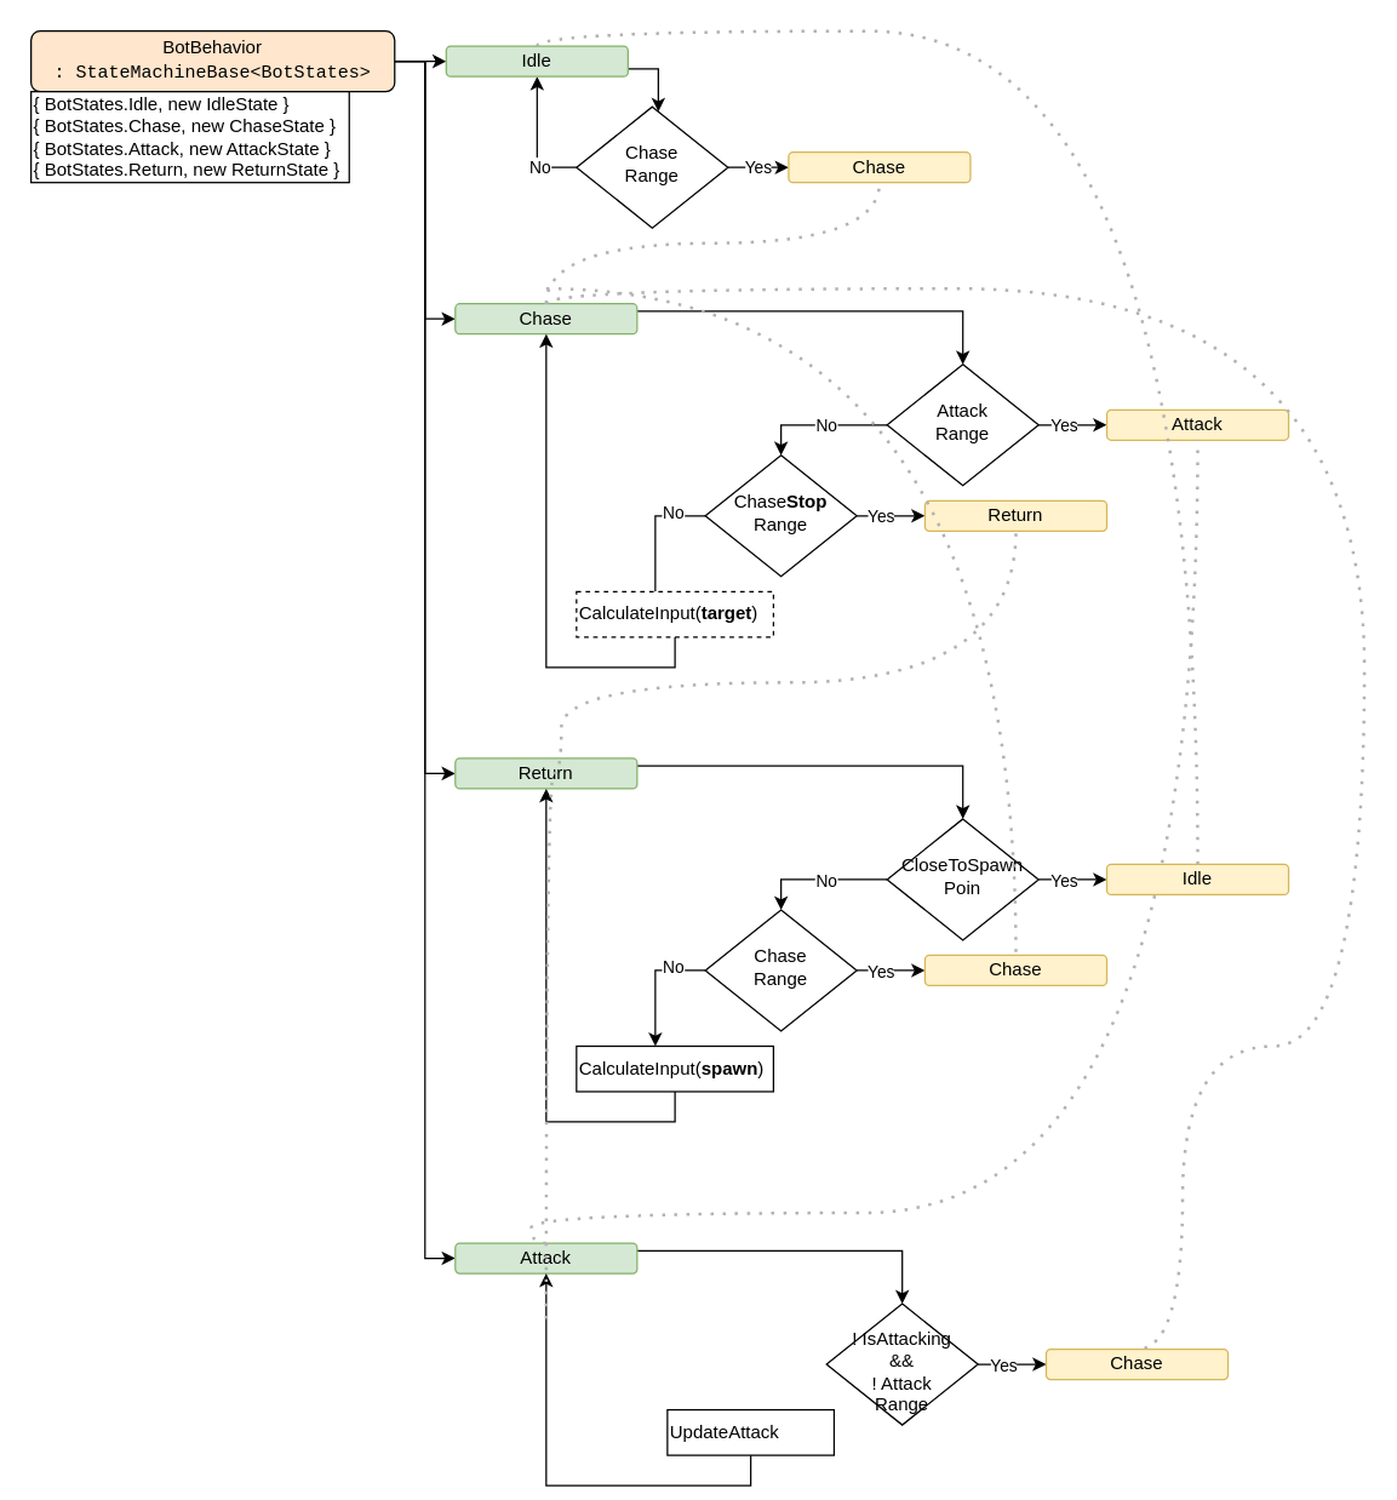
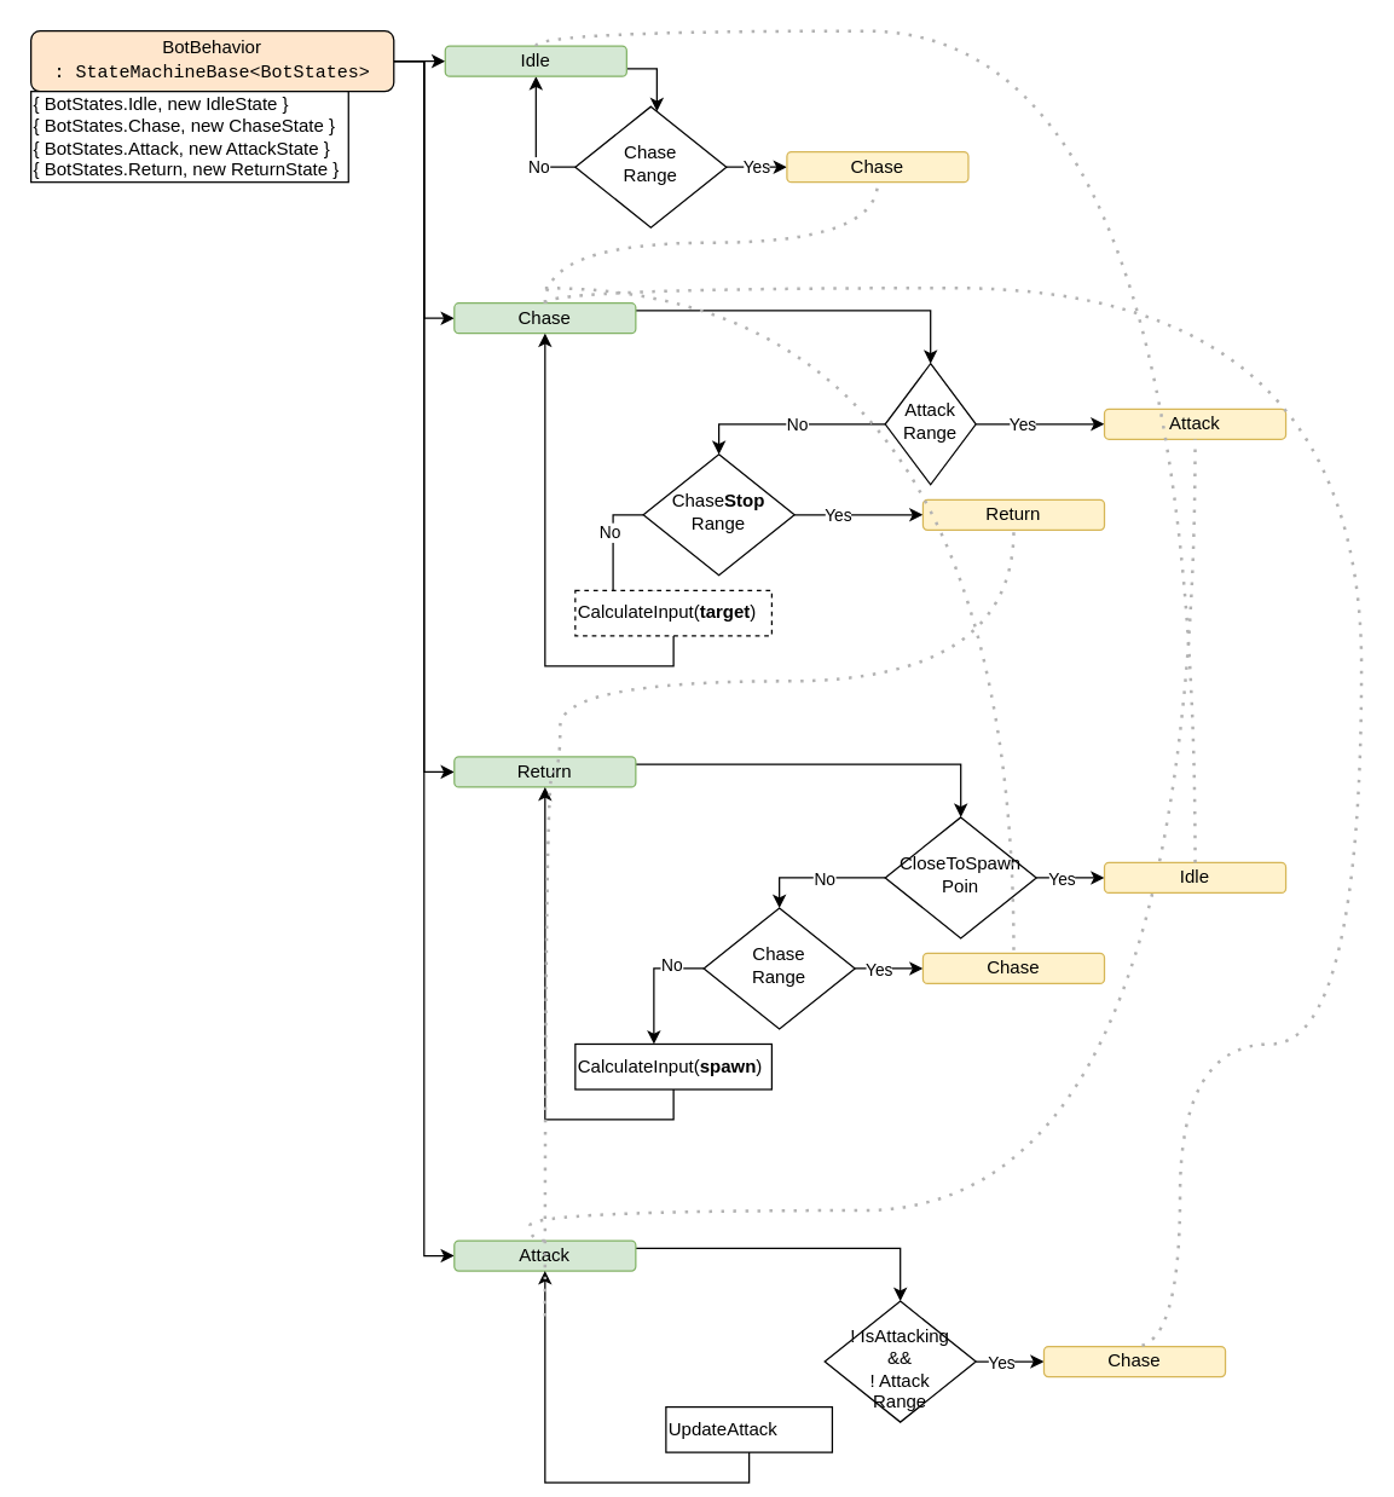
  <mxCell id="0" />
  <mxCell id="1" parent="0" />
  <mxCell id="2" value="" style="edgeStyle=orthogonalEdgeStyle;rounded=0;orthogonalLoop=1;jettySize=auto;html=1;" edge="1" parent="1" source="6" target="12"><mxGeometry relative="1" as="geometry" /></mxCell>
  <mxCell id="3" style="edgeStyle=orthogonalEdgeStyle;rounded=0;orthogonalLoop=1;jettySize=auto;html=1;entryX=0;entryY=0.5;entryDx=0;entryDy=0;" edge="1" parent="1" source="6" target="16"><mxGeometry relative="1" as="geometry" /></mxCell>
  <mxCell id="4" style="edgeStyle=orthogonalEdgeStyle;rounded=0;orthogonalLoop=1;jettySize=auto;html=1;entryX=0;entryY=0.5;entryDx=0;entryDy=0;" edge="1" parent="1" source="6" target="33"><mxGeometry relative="1" as="geometry" /></mxCell>
  <mxCell id="5" style="edgeStyle=orthogonalEdgeStyle;rounded=0;orthogonalLoop=1;jettySize=auto;html=1;entryX=0;entryY=0.5;entryDx=0;entryDy=0;" edge="1" parent="1" source="6" target="43"><mxGeometry relative="1" as="geometry" /></mxCell>
  <mxCell id="6" value="BotBehavior&lt;br&gt;&lt;div style=&quot;font-family: Menlo, Monaco, &amp;quot;Courier New&amp;quot;, monospace; line-height: 18px; white-space: pre;&quot;&gt;: StateMachineBase&amp;lt;BotStates&amp;gt;&lt;/div&gt;" style="rounded=1;whiteSpace=wrap;html=1;fontSize=12;glass=0;strokeWidth=1;shadow=0;fillColor=#ffe6cc;" parent="1" vertex="1"><mxGeometry x="20" y="20" width="240" height="40" as="geometry" /></mxCell>
  <mxCell id="7" style="edgeStyle=orthogonalEdgeStyle;rounded=0;orthogonalLoop=1;jettySize=auto;html=1;entryX=0.5;entryY=1;entryDx=0;entryDy=0;exitX=0;exitY=0.5;exitDx=0;exitDy=0;" edge="1" parent="1" source="10" target="12"><mxGeometry relative="1" as="geometry" /></mxCell>
  <mxCell id="8" value="No" style="edgeLabel;html=1;align=center;verticalAlign=middle;resizable=0;points=[];" vertex="1" connectable="0" parent="7"><mxGeometry x="-0.415" y="-1" relative="1" as="geometry"><mxPoint as="offset" /></mxGeometry></mxCell>
  <mxCell id="9" value="Yes" style="edgeStyle=orthogonalEdgeStyle;rounded=0;orthogonalLoop=1;jettySize=auto;html=1;entryX=0;entryY=0.5;entryDx=0;entryDy=0;" edge="1" parent="1" source="10" target="14"><mxGeometry relative="1" as="geometry" /></mxCell>
  <mxCell id="10" value="Chase&lt;div&gt;Range&lt;/div&gt;" style="rhombus;whiteSpace=wrap;html=1;shadow=0;fontFamily=Helvetica;fontSize=12;align=center;strokeWidth=1;spacing=6;spacingTop=-4;" parent="1" vertex="1"><mxGeometry x="380" y="70" width="100" height="80" as="geometry" /></mxCell>
  <mxCell id="11" style="edgeStyle=orthogonalEdgeStyle;rounded=0;orthogonalLoop=1;jettySize=auto;html=1;exitX=1;exitY=0.75;exitDx=0;exitDy=0;" edge="1" parent="1" source="12" target="10"><mxGeometry relative="1" as="geometry"><Array as="points"><mxPoint x="434" y="45" /></Array></mxGeometry></mxCell>
  <mxCell id="12" value="&lt;div&gt;Idle&lt;/div&gt;" style="rounded=1;whiteSpace=wrap;html=1;glass=0;strokeWidth=1;shadow=0;fillColor=#d5e8d4;strokeColor=#82b366;" vertex="1" parent="1"><mxGeometry x="294" y="30" width="120" height="20" as="geometry" /></mxCell>
  <mxCell id="13" value="&lt;div&gt;{ BotStates.Idle, new IdleState }&lt;/div&gt;&lt;div&gt;{ BotStates.Chase, new ChaseState }&lt;/div&gt;&lt;div&gt;{ BotStates.Attack, new AttackState }&lt;/div&gt;&lt;div style=&quot;&quot;&gt;{ BotStates.Return, new ReturnState }&lt;/div&gt;" style="rounded=0;whiteSpace=wrap;html=1;align=left;" vertex="1" parent="1"><mxGeometry x="20" y="60" width="210" height="60" as="geometry" /></mxCell>
  <mxCell id="14" value="&lt;div&gt;Chase&lt;/div&gt;" style="rounded=1;whiteSpace=wrap;html=1;glass=0;strokeWidth=1;shadow=0;fillColor=#fff2cc;strokeColor=#d6b656;" vertex="1" parent="1"><mxGeometry x="520" y="100" width="120" height="20" as="geometry" /></mxCell>
  <mxCell id="15" style="edgeStyle=orthogonalEdgeStyle;rounded=0;orthogonalLoop=1;jettySize=auto;html=1;entryX=0.5;entryY=0;entryDx=0;entryDy=0;exitX=1;exitY=0.25;exitDx=0;exitDy=0;" edge="1" parent="1" source="16" target="21"><mxGeometry relative="1" as="geometry" /></mxCell>
  <mxCell id="16" value="&lt;div&gt;Chase&lt;/div&gt;" style="rounded=1;whiteSpace=wrap;html=1;glass=0;strokeWidth=1;shadow=0;fillColor=#d5e8d4;strokeColor=#82b366;" vertex="1" parent="1"><mxGeometry x="300" y="200" width="120" height="20" as="geometry" /></mxCell>
  <mxCell id="17" value="" style="edgeStyle=orthogonalEdgeStyle;rounded=0;orthogonalLoop=1;jettySize=auto;html=1;exitX=0;exitY=0.5;exitDx=0;exitDy=0;entryX=0.5;entryY=0;entryDx=0;entryDy=0;" edge="1" parent="1" source="21" target="26"><mxGeometry relative="1" as="geometry"><mxPoint x="565" y="280" as="sourcePoint" /></mxGeometry></mxCell>
  <mxCell id="18" value="No" style="edgeLabel;html=1;align=center;verticalAlign=middle;resizable=0;points=[];" vertex="1" connectable="0" parent="17"><mxGeometry x="-0.086" relative="1" as="geometry"><mxPoint as="offset" /></mxGeometry></mxCell>
  <mxCell id="19" style="edgeStyle=orthogonalEdgeStyle;rounded=0;orthogonalLoop=1;jettySize=auto;html=1;" edge="1" parent="1" source="21" target="30"><mxGeometry relative="1" as="geometry"><mxPoint x="750" y="280" as="targetPoint" /></mxGeometry></mxCell>
  <mxCell id="20" value="Yes" style="edgeLabel;html=1;align=center;verticalAlign=middle;resizable=0;points=[];" vertex="1" connectable="0" parent="19"><mxGeometry x="-0.289" relative="1" as="geometry"><mxPoint as="offset" /></mxGeometry></mxCell>
- <mxCell id="21" value="Attack&lt;div&gt;Range&lt;/div&gt;" style="rhombus;whiteSpace=wrap;html=1;shadow=0;fontFamily=Helvetica;fontSize=12;align=center;strokeWidth=1;spacing=6;spacingTop=-4;" vertex="1" parent="1"><mxGeometry x="585" y="240" width="100" height="80" as="geometry" /></mxCell>
+ <mxCell id="21" value="Attack&lt;div&gt;Range&lt;/div&gt;" style="rhombus;whiteSpace=wrap;html=1;shadow=0;fontFamily=Helvetica;fontSize=12;align=center;strokeWidth=1;spacing=6;spacingTop=-4;" vertex="1" parent="1"><mxGeometry x="585" y="240" width="60" height="80" as="geometry" /></mxCell>
  <mxCell id="22" style="edgeStyle=orthogonalEdgeStyle;rounded=0;orthogonalLoop=1;jettySize=auto;html=1;exitX=0;exitY=0.5;exitDx=0;exitDy=0;entryX=0.4;entryY=0;entryDx=0;entryDy=0;entryPerimeter=0;endArrow=none;" edge="1" parent="1" source="26" target="28"><mxGeometry relative="1" as="geometry"><mxPoint x="420" y="360" as="targetPoint" /></mxGeometry></mxCell>
  <mxCell id="23" value="No" style="edgeLabel;html=1;align=center;verticalAlign=middle;resizable=0;points=[];" vertex="1" connectable="0" parent="22"><mxGeometry x="-0.472" y="-3" relative="1" as="geometry"><mxPoint as="offset" /></mxGeometry></mxCell>
  <mxCell id="24" style="edgeStyle=orthogonalEdgeStyle;rounded=0;orthogonalLoop=1;jettySize=auto;html=1;entryX=0;entryY=0.5;entryDx=0;entryDy=0;" edge="1" parent="1" source="26" target="31"><mxGeometry relative="1" as="geometry" /></mxCell>
  <mxCell id="25" value="Yes" style="edgeLabel;html=1;align=center;verticalAlign=middle;resizable=0;points=[];" vertex="1" connectable="0" parent="24"><mxGeometry x="-0.333" relative="1" as="geometry"><mxPoint as="offset" /></mxGeometry></mxCell>
- <mxCell id="26" value="Chase&lt;b&gt;Stop&lt;/b&gt;&lt;br&gt;Range" style="rhombus;whiteSpace=wrap;html=1;shadow=0;fontFamily=Helvetica;fontSize=12;align=center;strokeWidth=1;spacing=6;spacingTop=-4;" vertex="1" parent="1"><mxGeometry x="465" y="300" width="100" height="80" as="geometry" /></mxCell>
+ <mxCell id="26" value="Chase&lt;b&gt;Stop&lt;/b&gt;&lt;br&gt;Range" style="rhombus;whiteSpace=wrap;html=1;shadow=0;fontFamily=Helvetica;fontSize=12;align=center;strokeWidth=1;spacing=6;spacingTop=-4;" vertex="1" parent="1"><mxGeometry x="425" y="300" width="100" height="80" as="geometry" /></mxCell>
  <mxCell id="27" style="edgeStyle=orthogonalEdgeStyle;rounded=0;orthogonalLoop=1;jettySize=auto;html=1;entryX=0.5;entryY=1;entryDx=0;entryDy=0;exitX=0.5;exitY=1;exitDx=0;exitDy=0;" edge="1" parent="1" source="28" target="16"><mxGeometry relative="1" as="geometry" /></mxCell>
  <mxCell id="28" value="&lt;div&gt;CalculateInput(&lt;b&gt;target&lt;/b&gt;)&lt;/div&gt;" style="rounded=0;whiteSpace=wrap;html=1;align=left;dashed=1;" vertex="1" parent="1"><mxGeometry x="380" y="390" width="130" height="30" as="geometry" /></mxCell>
  <mxCell id="29" value="" style="endArrow=none;dashed=1;html=1;dashPattern=1 3;strokeWidth=2;rounded=0;entryX=0.5;entryY=1;entryDx=0;entryDy=0;exitX=0.5;exitY=0;exitDx=0;exitDy=0;strokeColor=#B3B3B3;edgeStyle=orthogonalEdgeStyle;curved=1;" edge="1" parent="1" source="16" target="14"><mxGeometry width="50" height="50" relative="1" as="geometry"><mxPoint x="540" y="340" as="sourcePoint" /><mxPoint x="590" y="290" as="targetPoint" /></mxGeometry></mxCell>
  <mxCell id="30" value="Attack" style="rounded=1;whiteSpace=wrap;html=1;fillColor=#fff2cc;strokeColor=#d6b656;" vertex="1" parent="1"><mxGeometry x="730" y="270" width="120" height="20" as="geometry" /></mxCell>
  <mxCell id="31" value="Return" style="rounded=1;whiteSpace=wrap;html=1;fillColor=#fff2cc;strokeColor=#d6b656;" vertex="1" parent="1"><mxGeometry x="610" y="330" width="120" height="20" as="geometry" /></mxCell>
  <mxCell id="32" style="edgeStyle=orthogonalEdgeStyle;rounded=0;orthogonalLoop=1;jettySize=auto;html=1;entryX=0.5;entryY=0;entryDx=0;entryDy=0;exitX=1;exitY=0.25;exitDx=0;exitDy=0;" edge="1" source="33" target="36" parent="1"><mxGeometry relative="1" as="geometry" /></mxCell>
  <mxCell id="33" value="&lt;div&gt;Attack&lt;/div&gt;" style="rounded=1;whiteSpace=wrap;html=1;glass=0;strokeWidth=1;shadow=0;fillColor=#d5e8d4;strokeColor=#82b366;" vertex="1" parent="1"><mxGeometry x="300" y="820" width="120" height="20" as="geometry" /></mxCell>
  <mxCell id="34" style="edgeStyle=orthogonalEdgeStyle;rounded=0;orthogonalLoop=1;jettySize=auto;html=1;" edge="1" source="36" target="38" parent="1"><mxGeometry relative="1" as="geometry"><mxPoint x="690" y="900" as="targetPoint" /></mxGeometry></mxCell>
  <mxCell id="35" value="Yes" style="edgeLabel;html=1;align=center;verticalAlign=middle;resizable=0;points=[];" vertex="1" connectable="0" parent="34"><mxGeometry x="-0.289" relative="1" as="geometry"><mxPoint as="offset" /></mxGeometry></mxCell>
  <mxCell id="36" value="&lt;br&gt;! IsAttacking&lt;br&gt;&amp;amp;&amp;amp;&lt;br&gt;! Attack&lt;div&gt;Range&lt;/div&gt;" style="rhombus;whiteSpace=wrap;html=1;shadow=0;fontFamily=Helvetica;fontSize=12;align=center;strokeWidth=1;spacing=6;spacingTop=-4;" vertex="1" parent="1"><mxGeometry x="545" y="860" width="100" height="80" as="geometry" /></mxCell>
  <mxCell id="37" style="edgeStyle=orthogonalEdgeStyle;rounded=0;orthogonalLoop=1;jettySize=auto;html=1;entryX=0.5;entryY=1;entryDx=0;entryDy=0;exitX=0.5;exitY=1;exitDx=0;exitDy=0;" edge="1" source="40" target="33" parent="1"><mxGeometry relative="1" as="geometry"><mxPoint x="435" y="1040" as="sourcePoint" /></mxGeometry></mxCell>
  <mxCell id="38" value="Chase" style="rounded=1;whiteSpace=wrap;html=1;fillColor=#fff2cc;strokeColor=#d6b656;" vertex="1" parent="1"><mxGeometry x="690" y="890" width="120" height="20" as="geometry" /></mxCell>
  <mxCell id="39" value="" style="endArrow=none;dashed=1;html=1;dashPattern=1 3;strokeWidth=2;rounded=0;entryX=0.5;entryY=1;entryDx=0;entryDy=0;exitX=0.5;exitY=0;exitDx=0;exitDy=0;strokeColor=#B3B3B3;edgeStyle=orthogonalEdgeStyle;curved=1;" edge="1" parent="1" source="33" target="30"><mxGeometry width="50" height="50" relative="1" as="geometry"><mxPoint x="370" y="210" as="sourcePoint" /><mxPoint x="590" y="130" as="targetPoint" /><Array as="points"><mxPoint x="350" y="800" /><mxPoint x="790" y="800" /></Array></mxGeometry></mxCell>
  <mxCell id="40" value="&lt;div&gt;UpdateAttack&lt;/div&gt;" style="rounded=0;whiteSpace=wrap;html=1;align=left;" vertex="1" parent="1"><mxGeometry x="440" y="930" width="110" height="30" as="geometry" /></mxCell>
  <mxCell id="41" value="" style="endArrow=none;dashed=1;html=1;dashPattern=1 3;strokeWidth=2;rounded=0;entryX=0.5;entryY=0;entryDx=0;entryDy=0;exitX=0.5;exitY=0;exitDx=0;exitDy=0;strokeColor=#B3B3B3;edgeStyle=orthogonalEdgeStyle;curved=1;" edge="1" parent="1" source="16" target="38"><mxGeometry width="50" height="50" relative="1" as="geometry"><mxPoint x="370" y="510" as="sourcePoint" /><mxPoint x="800" y="300" as="targetPoint" /><Array as="points"><mxPoint x="360" y="190" /><mxPoint x="900" y="190" /><mxPoint x="900" y="690" /><mxPoint x="780" y="690" /></Array></mxGeometry></mxCell>
  <mxCell id="42" style="edgeStyle=orthogonalEdgeStyle;rounded=0;orthogonalLoop=1;jettySize=auto;html=1;entryX=0.5;entryY=0;entryDx=0;entryDy=0;exitX=1;exitY=0.25;exitDx=0;exitDy=0;" edge="1" source="43" target="48" parent="1"><mxGeometry relative="1" as="geometry" /></mxCell>
  <mxCell id="43" value="&lt;div&gt;Return&lt;/div&gt;" style="rounded=1;whiteSpace=wrap;html=1;glass=0;strokeWidth=1;shadow=0;fillColor=#d5e8d4;strokeColor=#82b366;" vertex="1" parent="1"><mxGeometry x="300" y="500" width="120" height="20" as="geometry" /></mxCell>
  <mxCell id="44" value="" style="edgeStyle=orthogonalEdgeStyle;rounded=0;orthogonalLoop=1;jettySize=auto;html=1;exitX=0;exitY=0.5;exitDx=0;exitDy=0;entryX=0.5;entryY=0;entryDx=0;entryDy=0;" edge="1" source="48" target="53" parent="1"><mxGeometry relative="1" as="geometry"><mxPoint x="565" y="580" as="sourcePoint" /></mxGeometry></mxCell>
  <mxCell id="45" value="No" style="edgeLabel;html=1;align=center;verticalAlign=middle;resizable=0;points=[];" vertex="1" connectable="0" parent="44"><mxGeometry x="-0.086" relative="1" as="geometry"><mxPoint as="offset" /></mxGeometry></mxCell>
  <mxCell id="46" style="edgeStyle=orthogonalEdgeStyle;rounded=0;orthogonalLoop=1;jettySize=auto;html=1;" edge="1" source="48" target="56" parent="1"><mxGeometry relative="1" as="geometry"><mxPoint x="750" y="580" as="targetPoint" /></mxGeometry></mxCell>
  <mxCell id="47" value="Yes" style="edgeLabel;html=1;align=center;verticalAlign=middle;resizable=0;points=[];" vertex="1" connectable="0" parent="46"><mxGeometry x="-0.289" relative="1" as="geometry"><mxPoint as="offset" /></mxGeometry></mxCell>
  <mxCell id="48" value="CloseToSpawn&lt;div&gt;Poin&lt;/div&gt;" style="rhombus;whiteSpace=wrap;html=1;shadow=0;fontFamily=Helvetica;fontSize=12;align=center;strokeWidth=1;spacing=6;spacingTop=-4;" vertex="1" parent="1"><mxGeometry x="585" y="540" width="100" height="80" as="geometry" /></mxCell>
  <mxCell id="49" style="edgeStyle=orthogonalEdgeStyle;rounded=0;orthogonalLoop=1;jettySize=auto;html=1;exitX=0;exitY=0.5;exitDx=0;exitDy=0;entryX=0.4;entryY=0;entryDx=0;entryDy=0;entryPerimeter=0;" edge="1" source="53" target="55" parent="1"><mxGeometry relative="1" as="geometry"><mxPoint x="420" y="660" as="targetPoint" /></mxGeometry></mxCell>
  <mxCell id="50" value="No" style="edgeLabel;html=1;align=center;verticalAlign=middle;resizable=0;points=[];" vertex="1" connectable="0" parent="49"><mxGeometry x="-0.472" y="-3" relative="1" as="geometry"><mxPoint as="offset" /></mxGeometry></mxCell>
  <mxCell id="51" style="edgeStyle=orthogonalEdgeStyle;rounded=0;orthogonalLoop=1;jettySize=auto;html=1;entryX=0;entryY=0.5;entryDx=0;entryDy=0;" edge="1" source="53" target="57" parent="1"><mxGeometry relative="1" as="geometry" /></mxCell>
  <mxCell id="52" value="Yes" style="edgeLabel;html=1;align=center;verticalAlign=middle;resizable=0;points=[];" vertex="1" connectable="0" parent="51"><mxGeometry x="-0.333" relative="1" as="geometry"><mxPoint as="offset" /></mxGeometry></mxCell>
  <mxCell id="53" value="Chase&lt;br&gt;Range" style="rhombus;whiteSpace=wrap;html=1;shadow=0;fontFamily=Helvetica;fontSize=12;align=center;strokeWidth=1;spacing=6;spacingTop=-4;" vertex="1" parent="1"><mxGeometry x="465" y="600" width="100" height="80" as="geometry" /></mxCell>
  <mxCell id="54" style="edgeStyle=orthogonalEdgeStyle;rounded=0;orthogonalLoop=1;jettySize=auto;html=1;entryX=0.5;entryY=1;entryDx=0;entryDy=0;exitX=0.5;exitY=1;exitDx=0;exitDy=0;" edge="1" source="55" target="43" parent="1"><mxGeometry relative="1" as="geometry" /></mxCell>
  <mxCell id="55" value="&lt;div&gt;CalculateInput(&lt;b&gt;spawn&lt;/b&gt;)&lt;/div&gt;" style="rounded=0;whiteSpace=wrap;html=1;align=left;" vertex="1" parent="1"><mxGeometry x="380" y="690" width="130" height="30" as="geometry" /></mxCell>
  <mxCell id="56" value="Idle" style="rounded=1;whiteSpace=wrap;html=1;fillColor=#fff2cc;strokeColor=#d6b656;" vertex="1" parent="1"><mxGeometry x="730" y="570" width="120" height="20" as="geometry" /></mxCell>
  <mxCell id="57" value="Chase" style="rounded=1;whiteSpace=wrap;html=1;fillColor=#fff2cc;strokeColor=#d6b656;" vertex="1" parent="1"><mxGeometry x="610" y="630" width="120" height="20" as="geometry" /></mxCell>
  <mxCell id="58" value="" style="endArrow=none;dashed=1;html=1;dashPattern=1 3;strokeWidth=2;rounded=0;entryX=0.5;entryY=1;entryDx=0;entryDy=0;exitX=0.5;exitY=0;exitDx=0;exitDy=0;strokeColor=#B3B3B3;edgeStyle=orthogonalEdgeStyle;curved=1;" edge="1" parent="1" target="31"><mxGeometry width="50" height="50" relative="1" as="geometry"><mxPoint x="360" y="870" as="sourcePoint" /><mxPoint x="800" y="300" as="targetPoint" /><Array as="points"><mxPoint x="360" y="510" /><mxPoint x="370" y="510" /><mxPoint x="370" y="450" /><mxPoint x="670" y="450" /></Array></mxGeometry></mxCell>
  <mxCell id="59" value="" style="endArrow=none;dashed=1;html=1;dashPattern=1 3;strokeWidth=2;rounded=0;strokeColor=#B3B3B3;edgeStyle=orthogonalEdgeStyle;curved=1;" edge="1" parent="1" target="57"><mxGeometry width="50" height="50" relative="1" as="geometry"><mxPoint x="360" y="190" as="sourcePoint" /><mxPoint x="590" y="130" as="targetPoint" /></mxGeometry></mxCell>
  <mxCell id="60" value="" style="endArrow=none;dashed=1;html=1;dashPattern=1 3;strokeWidth=2;rounded=0;entryX=0.5;entryY=0;entryDx=0;entryDy=0;exitX=0.5;exitY=0;exitDx=0;exitDy=0;strokeColor=#B3B3B3;edgeStyle=orthogonalEdgeStyle;curved=1;" edge="1" parent="1" source="56" target="12"><mxGeometry width="50" height="50" relative="1" as="geometry"><mxPoint x="370" y="210" as="sourcePoint" /><mxPoint x="590" y="130" as="targetPoint" /></mxGeometry></mxCell>
